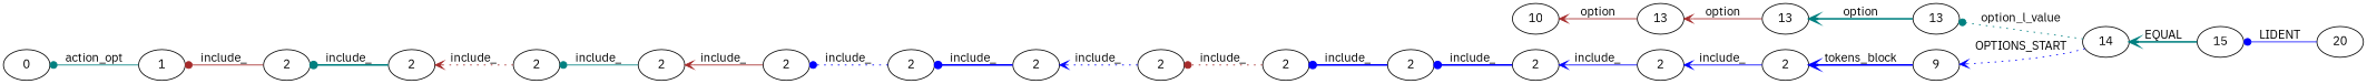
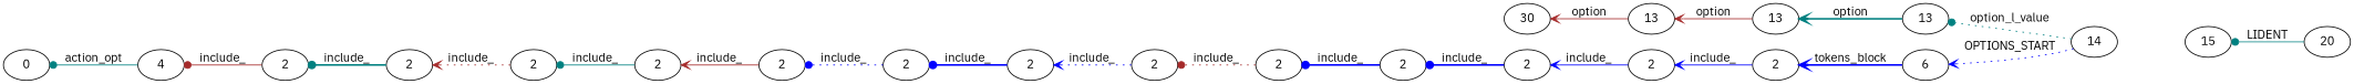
  digraph {
    fontname="IBM Plex Sans"
    rankdir=RL
    node [fontname="IBM Plex Sans"]
    edge [arrowhead=dot color=blue fontname="IBM Plex Sans" style=solid]
    n1 [label=20]
    n2 [label=15]
    n3 [label=14]
    n4 [label=13]
    n5 [label=13]
    n6 [label=13]
-   n7 [label=10]
-   n8 [label=9]
+   n7 [label=30]
+   n8 [label=6]
    n9 [label=2]
    n10 [label=2]
    n11 [label=2]
    n12 [label=2]
    n13 [label=2]
    n14 [label=2]
    n15 [label=2]
    n16 [label=2]
    n17 [label=2]
    n18 [label=2]
    n19 [label=2]
    n20 [label=2]
    n21 [label=2]
-   n22 [label=1]
+   n22 [label=4]
    n23 [label=0]
    subgraph sub_1 {
      rank=same
      n1
    }
    subgraph sub_2 {
      rank=same
      n2
    }
    subgraph sub_3 {
      rank=same
      n3
    }
    subgraph sub_4 {
      rank=same
      n4
    }
    subgraph sub_5 {
      rank=same
      n5
    }
    subgraph sub_6 {
      rank=same
      n6
    }
    subgraph sub_7 {
      rank=same
      n7
    }
    subgraph sub_8 {
      rank=same
      n8
    }
    subgraph sub_9 {
      rank=same
      n9
    }
    subgraph sub_10 {
      rank=same
      n10
    }
    subgraph sub_11 {
      rank=same
      n11
    }
    subgraph sub_12 {
      rank=same
      n12
    }
    subgraph sub_13 {
      rank=same
      n13
    }
    subgraph sub_14 {
      rank=same
      n14
    }
    subgraph sub_15 {
      rank=same
      n15
    }
    subgraph sub_16 {
      rank=same
      n16
    }
    subgraph sub_17 {
      rank=same
      n17
    }
    subgraph sub_18 {
      rank=same
      n18
    }
    subgraph sub_19 {
      rank=same
      n19
    }
    subgraph sub_20 {
      rank=same
      n20
    }
    subgraph sub_21 {
      rank=same
      n21
    }
    subgraph sub_22 {
      rank=same
      n22
    }
    subgraph sub_23 {
      rank=same
      n23
    }
-   n1 -> n2 [label=LIDENT]
-   n2 -> n3 [arrowhead=vee color=teal label=EQUAL style=bold]
+   n1 -> n2 [color=teal label=LIDENT]
    n3 -> n4 [color=teal label=option_l_value style=dotted]
    n3 -> n8 [arrowhead=vee label=OPTIONS_START style=dotted]
    n4 -> n5 [arrowhead=vee color=teal label=option style=bold]
    n5 -> n6 [arrowhead=vee color=brown label=option]
    n6 -> n7 [arrowhead=vee color=brown label=option]
    n8 -> n9 [arrowhead=vee label=tokens_block style=bold]
    n9 -> n10 [arrowhead=vee label=include_]
    n10 -> n11 [arrowhead=vee label=include_]
    n11 -> n12 [label=include_ style=bold]
    n12 -> n13 [label=include_ style=bold]
    n13 -> n14 [color=brown label=include_ style=dotted]
    n14 -> n15 [arrowhead=vee label=include_ style=dotted]
    n15 -> n16 [label=include_ style=bold]
    n16 -> n17 [label=include_ style=dotted]
    n17 -> n18 [arrowhead=vee color=brown label=include_]
    n18 -> n19 [color=teal label=include_]
    n19 -> n20 [arrowhead=vee color=brown label=include_ style=dotted]
    n20 -> n21 [color=teal label=include_ style=bold]
    n21 -> n22 [color=brown label=include_]
    n22 -> n23 [color=teal label=action_opt]
  }
